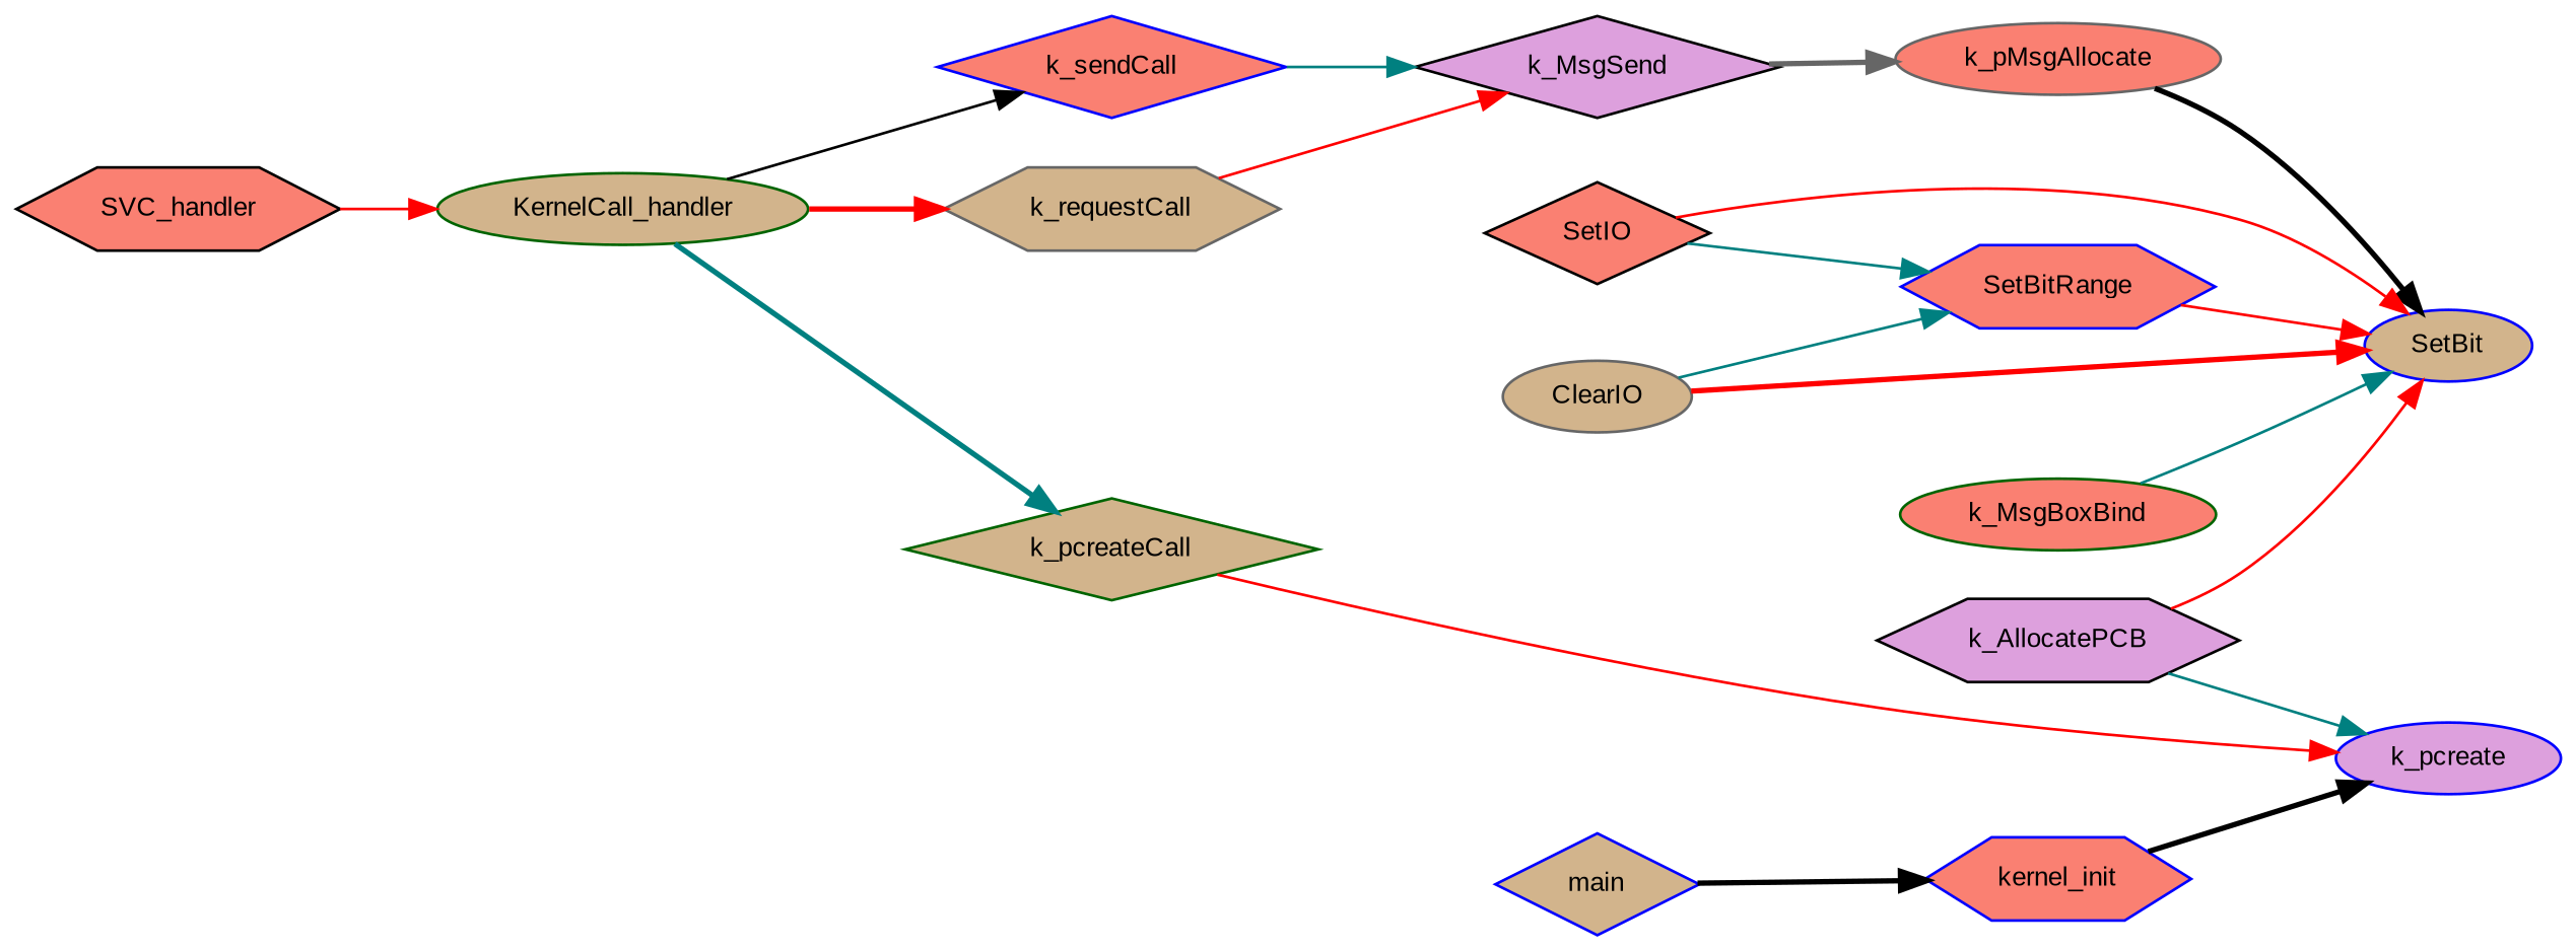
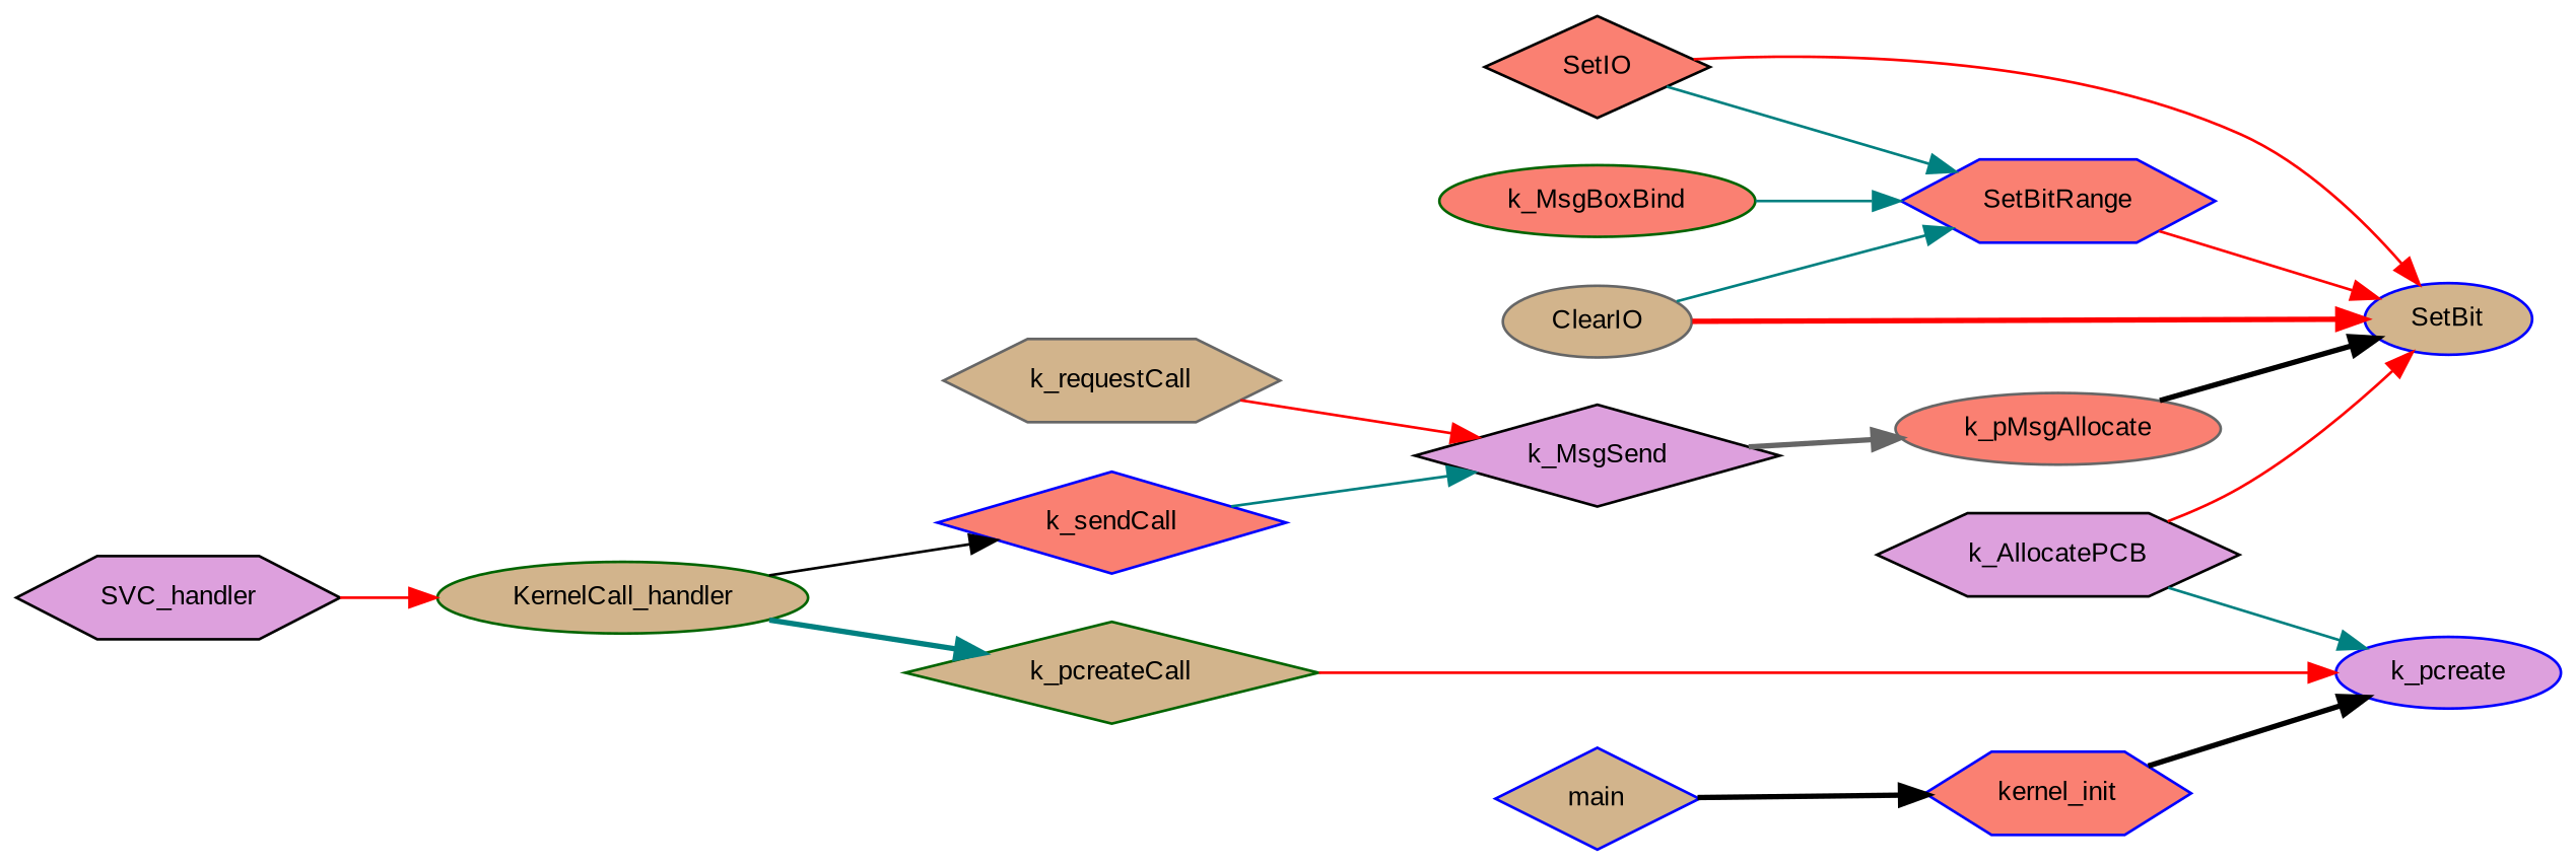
  digraph {
    fontname="Liberation Sans"
    rankdir=RL
    node [color=blue fillcolor=tan fontname="Liberation Sans" fontsize=10 shape=ellipse style=filled]
    edge [color=red dir=back fontname="Liberation Sans" fontsize=10 labelfontname=Helvetica labelfontsize=10 style=solid]
    n1 [fontcolor=black height=0.2 label=SetBit width=0.4]
    n2 [color=gray40 height=0.2 label=ClearIO width=0.4]
    n3 [color=black fillcolor=plum height=0.2 label=k_AllocatePCB shape=hexagon width=0.4]
    n4 [color=darkgreen fillcolor=salmon height=0.2 label=k_MsgBoxBind width=0.4]
    n5 [color=gray40 fillcolor=salmon height=0.2 label=k_pMsgAllocate width=0.4]
    n6 [fillcolor=salmon height=0.2 label=SetBitRange shape=hexagon width=0.4]
    n7 [color=black fillcolor=salmon height=0.2 label=SetIO shape=diamond width=0.4]
    n8 [color=black fillcolor=plum height=0.2 label=k_MsgSend shape=diamond width=0.4]
    n9 [fillcolor=plum height=0.2 label=k_pcreate width=0.4]
    n10 [color=darkgreen height=0.2 label=k_pcreateCall shape=diamond width=0.4]
    n11 [fillcolor=salmon height=0.2 label=kernel_init shape=hexagon width=0.4]
    n12 [color=darkgreen height=0.2 label=KernelCall_handler width=0.4]
    n13 [height=0.2 label=main shape=diamond width=0.4]
-   n14 [color=black fillcolor=salmon height=0.2 label=SVC_handler shape=hexagon width=0.4]
+   n14 [color=black fillcolor=plum height=0.2 label=SVC_handler shape=hexagon width=0.4]
    n15 [color=gray40 height=0.2 label=k_requestCall shape=hexagon width=0.4]
    n16 [fillcolor=salmon height=0.2 label=k_sendCall shape=diamond width=0.4]
    n1 -> n2 [style=bold]
    n1 -> n3
-   n1 -> n4 [color=teal]
+   n6 -> n4 [color=teal]
    n1 -> n5 [color=black style=bold]
    n1 -> n6
    n1 -> n7
    n5 -> n8 [color=gray40 style=bold]
    n6 -> n2 [color=teal]
    n6 -> n7 [color=teal]
    n8 -> n15
    n8 -> n16 [color=teal]
    n9 -> n3 [color=teal]
    n9 -> n10
    n9 -> n11 [color=black style=bold]
    n10 -> n12 [color=teal style=bold]
    n11 -> n13 [color=black style=bold]
    n12 -> n14
-   n15 -> n12 [style=bold]
    n16 -> n12 [color=black]
  }
